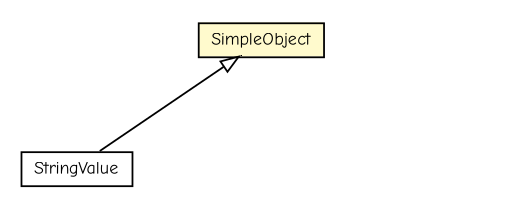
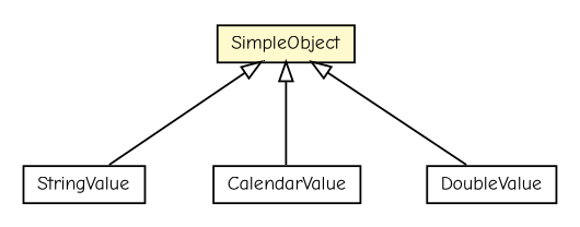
  digraph {
    fontname="Comic Neue"
    nodesep=0.25
    ranksep=0.5
    node [fontcolor=black fontname="Comic Neue" fontsize=10.0 shape=plaintext]
    edge [arrowtail=empty dir=back fontname="Comic Neue" fontsize=10 headport=p labelfontname=Helvetica labelfontsize=10 tailport=p]
    n1 [label=<<table title="org.universAAL.ucc.model.jaxb.StringValue" border="0" cellborder="1" cellspacing="0" cellpadding="2" port="p" href="./StringValue.html"> 		<tr><td><table border="0" cellspacing="0" cellpadding="1"> <tr><td align="center" balign="center"> StringValue </td></tr> 		</table></td></tr> 		</table>>]
+   n2 [label=<<table title="org.universAAL.ucc.model.jaxb.CalendarValue" border="0" cellborder="1" cellspacing="0" cellpadding="2" port="p" href="./CalendarValue.html"> 		<tr><td><table border="0" cellspacing="0" cellpadding="1"> <tr><td align="center" balign="center"> CalendarValue </td></tr> 		</table></td></tr> 		</table>>]
    n3 [label=<<table title="org.universAAL.ucc.model.jaxb.SimpleObject" border="0" cellborder="1" cellspacing="0" cellpadding="2" port="p" bgcolor="lemonChiffon" href="./SimpleObject.html"> 		<tr><td><table border="0" cellspacing="0" cellpadding="1"> <tr><td align="center" balign="center"> SimpleObject </td></tr> 		</table></td></tr> 		</table>>]
+   n4 [label=<<table title="org.universAAL.ucc.model.jaxb.DoubleValue" border="0" cellborder="1" cellspacing="0" cellpadding="2" port="p" href="./DoubleValue.html"> 		<tr><td><table border="0" cellspacing="0" cellpadding="1"> <tr><td align="center" balign="center"> DoubleValue </td></tr> 		</table></td></tr> 		</table>>]
    n3 -> n1
+   n3 -> n2
+   n3 -> n4
  }
